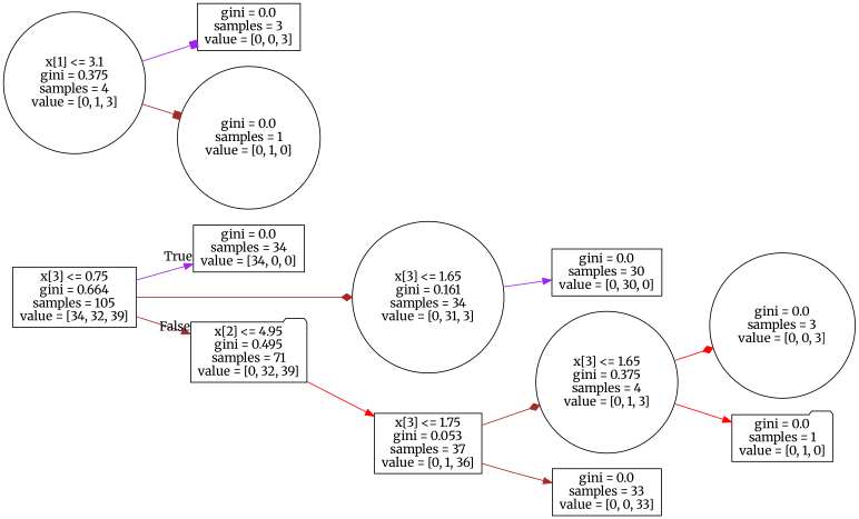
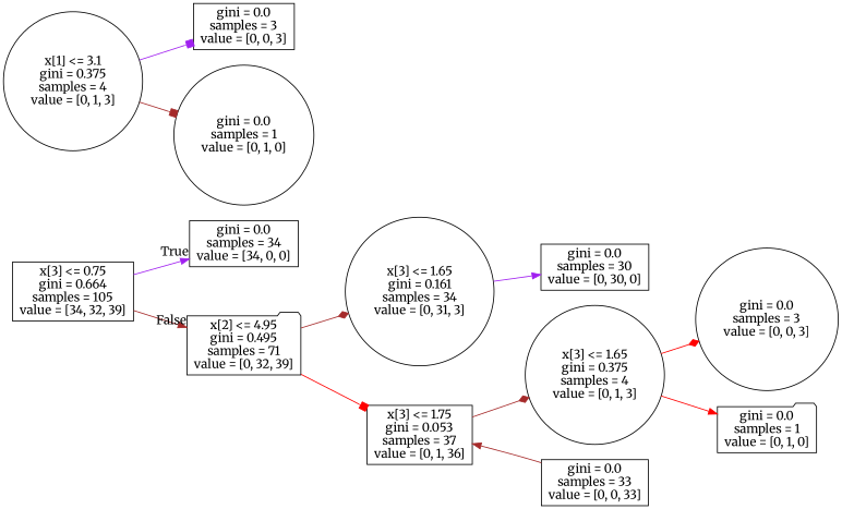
  digraph {
    fontname=Merriweather
    rankdir=LR
    node [fontname=Merriweather shape=box]
    edge [arrowhead=normal color=brown fontname=Merriweather]
    n1 [label="x[3] <= 0.75\ngini = 0.664\nsamples = 105\nvalue = [34, 32, 39]"]
    n2 [label="gini = 0.0\nsamples = 34\nvalue = [34, 0, 0]"]
    n3 [label="x[2] <= 4.95\ngini = 0.495\nsamples = 71\nvalue = [0, 32, 39]" shape=folder]
    n4 [label="x[3] <= 1.65\ngini = 0.161\nsamples = 34\nvalue = [0, 31, 3]" shape=circle]
    n5 [label="x[3] <= 1.75\ngini = 0.053\nsamples = 37\nvalue = [0, 1, 36]"]
    n6 [label="gini = 0.0\nsamples = 30\nvalue = [0, 30, 0]"]
    n7 [label="x[3] <= 1.65\ngini = 0.375\nsamples = 4\nvalue = [0, 1, 3]" shape=circle]
    n8 [label="gini = 0.0\nsamples = 33\nvalue = [0, 0, 33]"]
    n9 [label="x[1] <= 3.1\ngini = 0.375\nsamples = 4\nvalue = [0, 1, 3]" shape=circle]
    n10 [label="gini = 0.0\nsamples = 3\nvalue = [0, 0, 3]"]
    n11 [label="gini = 0.0\nsamples = 1\nvalue = [0, 1, 0]" shape=circle]
    n12 [label="gini = 0.0\nsamples = 3\nvalue = [0, 0, 3]" shape=circle]
    n13 [label="gini = 0.0\nsamples = 1\nvalue = [0, 1, 0]" shape=folder]
    n1 -> n2 [color=purple headlabel=True labelangle=45 labeldistance=2.5]
    n1 -> n3 [headlabel=False labelangle=-45 labeldistance=2.5]
-   n1 -> n4 [arrowhead=diamond]
-   n3 -> n5 [color=red]
+   n3 -> n4 [arrowhead=diamond]
+   n3 -> n5 [arrowhead=box color=red]
    n4 -> n6 [color=purple]
    n5 -> n7 [arrowhead=diamond]
-   n5 -> n8
+   n8 -> n5
    n7 -> n12 [arrowhead=diamond color=red]
    n7 -> n13 [color=red]
    n9 -> n10 [arrowhead=box color=purple]
    n9 -> n11 [arrowhead=box]
  }
